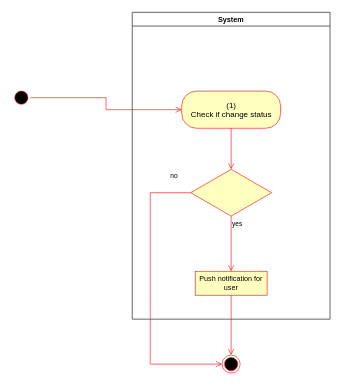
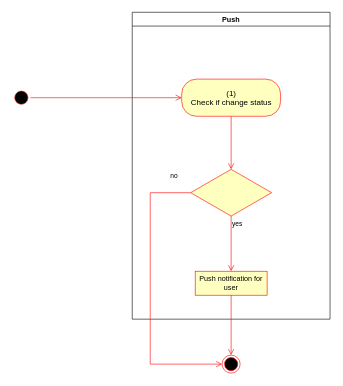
  <mxCell id="0" />
  <mxCell id="1" parent="0" />
- <mxCell id="2" value="System" style="swimlane;whiteSpace=wrap;startSize=23;" vertex="1" parent="1"><mxGeometry x="220" y="20" width="330" height="512" as="geometry" /></mxCell>
- <mxCell id="3" value="&lt;span lang=&quot;EN-GB&quot; style=&quot;font-size: 10pt ; line-height: 107% ; font-family: &amp;#34;arial&amp;#34; , sans-serif&quot;&gt;(1)&lt;br&gt;Check if change status&lt;br&gt;&lt;/span&gt;" style="rounded=1;whiteSpace=wrap;html=1;arcSize=40;fontColor=#000000;fillColor=#ffffc0;strokeColor=#ff0000;" vertex="1" parent="2"><mxGeometry x="82.5" y="131.5" width="165" height="62" as="geometry" /></mxCell>
+ <mxCell id="2" value="Push" style="swimlane;whiteSpace=wrap;startSize=23;" vertex="1" parent="1"><mxGeometry x="220" y="20" width="330" height="512" as="geometry" /></mxCell>
+ <mxCell id="3" value="&lt;span lang=&quot;EN-GB&quot; style=&quot;font-size: 10pt ; line-height: 107% ; font-family: &amp;#34;arial&amp;#34; , sans-serif&quot;&gt;(1)&lt;br&gt;Check if change status&lt;br&gt;&lt;/span&gt;" style="rounded=1;whiteSpace=wrap;html=1;arcSize=40;fontColor=#000000;fillColor=#ffffc0;strokeColor=#ff0000;" vertex="1" parent="2"><mxGeometry x="82.5" y="111.5" width="165" height="62" as="geometry" /></mxCell>
  <mxCell id="4" value="" style="rhombus;whiteSpace=wrap;html=1;fillColor=#ffffc0;strokeColor=#ff0000;" vertex="1" parent="2"><mxGeometry x="97.5" y="262" width="135" height="78" as="geometry" /></mxCell>
  <mxCell id="5" value="yes" style="edgeStyle=orthogonalEdgeStyle;html=1;align=left;verticalAlign=top;endArrow=open;endSize=8;strokeColor=#ff0000;rounded=0;entryX=0.5;entryY=0;entryDx=0;entryDy=0;" edge="1" source="4" parent="2" target="7"><mxGeometry x="-1" relative="1" as="geometry"><mxPoint x="165" y="422" as="targetPoint" /><Array as="points" /></mxGeometry></mxCell>
  <mxCell id="6" value="" style="edgeStyle=orthogonalEdgeStyle;html=1;verticalAlign=bottom;endArrow=open;endSize=8;strokeColor=#ff0000;rounded=0;exitX=0.5;exitY=1;exitDx=0;exitDy=0;entryX=0.5;entryY=0;entryDx=0;entryDy=0;" edge="1" parent="2" source="3" target="4"><mxGeometry relative="1" as="geometry"><mxPoint x="300" y="632" as="targetPoint" /><mxPoint x="330" y="657" as="sourcePoint" /></mxGeometry></mxCell>
  <mxCell id="7" value="Push notification for user" style="whiteSpace=wrap;html=1;arcSize=40;fontColor=#000000;fillColor=#ffffc0;strokeColor=#ff0000;rounded=0;" vertex="1" parent="2"><mxGeometry x="105" y="432" width="120" height="40" as="geometry" /></mxCell>
  <mxCell id="8" value="" style="ellipse;html=1;shape=startState;fillColor=#000000;strokeColor=#ff0000;" vertex="1" parent="1"><mxGeometry x="20" y="147.5" width="30" height="30" as="geometry" /></mxCell>
  <mxCell id="9" value="" style="edgeStyle=orthogonalEdgeStyle;html=1;verticalAlign=bottom;endArrow=open;endSize=8;strokeColor=#ff0000;rounded=0;entryX=0;entryY=0.5;entryDx=0;entryDy=0;exitX=1;exitY=0.5;exitDx=0;exitDy=0;" edge="1" parent="1" source="8" target="3"><mxGeometry relative="1" as="geometry"><mxPoint x="300" y="163" as="targetPoint" /><mxPoint x="100" y="162.5" as="sourcePoint" /></mxGeometry></mxCell>
  <mxCell id="10" value="" style="ellipse;html=1;shape=endState;fillColor=#000000;strokeColor=#ff0000;" vertex="1" parent="1"><mxGeometry x="370" y="592" width="30" height="30" as="geometry" /></mxCell>
  <mxCell id="11" value="no" style="edgeStyle=orthogonalEdgeStyle;html=1;align=left;verticalAlign=bottom;endArrow=open;endSize=8;strokeColor=#ff0000;rounded=0;entryX=0;entryY=0.5;entryDx=0;entryDy=0;exitX=0;exitY=0.5;exitDx=0;exitDy=0;" edge="1" source="4" parent="1" target="10"><mxGeometry x="-0.842" y="-19" relative="1" as="geometry"><mxPoint x="280" y="402" as="targetPoint" /><Array as="points"><mxPoint x="250" y="321" /><mxPoint x="250" y="607" /></Array><mxPoint x="1" as="offset" /></mxGeometry></mxCell>
  <mxCell id="12" value="" style="edgeStyle=orthogonalEdgeStyle;html=1;verticalAlign=bottom;endArrow=open;endSize=8;strokeColor=#ff0000;rounded=0;entryX=0.5;entryY=0;entryDx=0;entryDy=0;" edge="1" source="7" parent="1" target="10"><mxGeometry relative="1" as="geometry"><mxPoint x="385" y="552" as="targetPoint" /></mxGeometry></mxCell>
